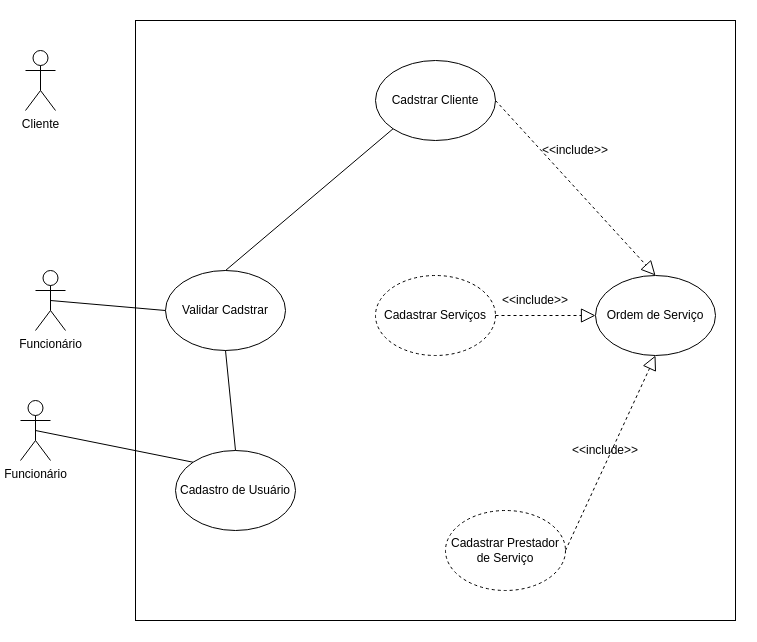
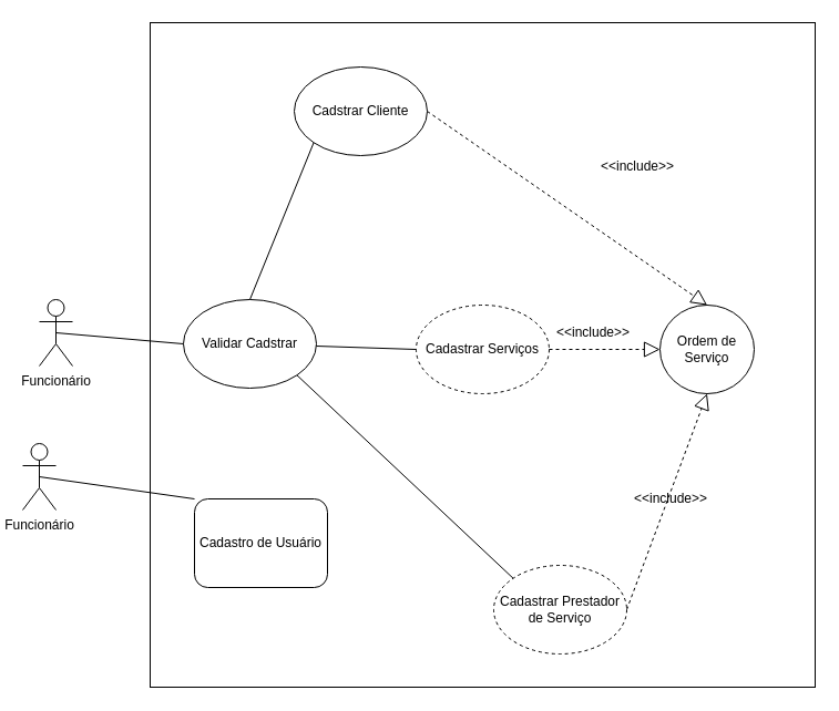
  <mxCell id="0" />
  <mxCell id="1" parent="0" />
  <mxCell id="2" value="" style="whiteSpace=wrap;html=1;aspect=fixed;" parent="1" vertex="1"><mxGeometry x="135" y="20" width="600" height="600" as="geometry" /></mxCell>
  <mxCell id="3" value="Funcionário" style="shape=umlActor;verticalLabelPosition=bottom;labelBackgroundColor=#ffffff;verticalAlign=top;html=1;outlineConnect=0;" parent="1" vertex="1"><mxGeometry x="35" y="270" width="30" height="60" as="geometry" /></mxCell>
- <mxCell id="4" value="Cliente" style="shape=umlActor;verticalLabelPosition=bottom;labelBackgroundColor=#ffffff;verticalAlign=top;html=1;outlineConnect=0;" parent="1" vertex="1"><mxGeometry x="25" y="50" width="30" height="60" as="geometry" /></mxCell>
  <mxCell id="5" value="Validar Cadstrar" style="ellipse;whiteSpace=wrap;html=1;" parent="1" vertex="1"><mxGeometry x="165" y="270" width="120" height="80" as="geometry" /></mxCell>
- <mxCell id="6" value="Cadstrar Cliente" style="ellipse;whiteSpace=wrap;html=1;" parent="1" vertex="1"><mxGeometry x="375" y="60" width="120" height="80" as="geometry" /></mxCell>
+ <mxCell id="6" value="Cadstrar Cliente" style="ellipse;whiteSpace=wrap;html=1;" parent="1" vertex="1"><mxGeometry x="265" y="60" width="120" height="80" as="geometry" /></mxCell>
  <mxCell id="7" value="Cadastrar Prestador de Serviço" style="ellipse;whiteSpace=wrap;html=1;dashed=1;" parent="1" vertex="1"><mxGeometry x="445" y="510" width="120" height="80" as="geometry" /></mxCell>
  <mxCell id="8" value="Cadastrar Serviços" style="ellipse;whiteSpace=wrap;html=1;dashed=1;" parent="1" vertex="1"><mxGeometry x="375" y="275" width="120" height="80" as="geometry" /></mxCell>
- <mxCell id="9" value="Ordem de Serviço" style="ellipse;whiteSpace=wrap;html=1;" parent="1" vertex="1"><mxGeometry x="595" y="275" width="120" height="80" as="geometry" /></mxCell>
+ <mxCell id="9" value="Ordem de Serviço" style="ellipse;whiteSpace=wrap;html=1;" parent="1" vertex="1"><mxGeometry x="595" y="275" width="85" height="80" as="geometry" /></mxCell>
  <mxCell id="10" value="" style="endArrow=none;html=1;exitX=0.5;exitY=0.5;exitDx=0;exitDy=0;exitPerimeter=0;entryX=0;entryY=0.5;entryDx=0;entryDy=0;" parent="1" source="3" target="5" edge="1"><mxGeometry width="50" height="50" relative="1" as="geometry"><mxPoint x="-5" y="670" as="sourcePoint" /><mxPoint x="45" y="620" as="targetPoint" /></mxGeometry></mxCell>
  <mxCell id="11" value="" style="endArrow=none;html=1;exitX=0.5;exitY=0;exitDx=0;exitDy=0;entryX=0;entryY=1;entryDx=0;entryDy=0;" parent="1" source="5" target="6" edge="1"><mxGeometry width="50" height="50" relative="1" as="geometry"><mxPoint x="-5" y="670" as="sourcePoint" /><mxPoint x="45" y="620" as="targetPoint" /></mxGeometry></mxCell>
+ <mxCell id="12" value="" style="endArrow=none;html=1;exitX=1;exitY=1;exitDx=0;exitDy=0;entryX=0;entryY=0;entryDx=0;entryDy=0;" parent="1" source="5" target="7" edge="1"><mxGeometry width="50" height="50" relative="1" as="geometry"><mxPoint x="-5" y="670" as="sourcePoint" /><mxPoint x="45" y="620" as="targetPoint" /></mxGeometry></mxCell>
+ <mxCell id="13" value="" style="endArrow=none;html=1;entryX=0;entryY=0.5;entryDx=0;entryDy=0;" parent="1" source="5" target="8" edge="1"><mxGeometry width="50" height="50" relative="1" as="geometry"><mxPoint x="-5" y="670" as="sourcePoint" /><mxPoint x="45" y="620" as="targetPoint" /></mxGeometry></mxCell>
  <mxCell id="14" value="" style="endArrow=block;dashed=1;endFill=0;endSize=12;html=1;exitX=1;exitY=0.5;exitDx=0;exitDy=0;entryX=0.5;entryY=0;entryDx=0;entryDy=0;" parent="1" source="6" target="9" edge="1"><mxGeometry width="160" relative="1" as="geometry"><mxPoint x="-5" y="620" as="sourcePoint" /><mxPoint x="155" y="620" as="targetPoint" /></mxGeometry></mxCell>
  <mxCell id="15" value="" style="endArrow=block;dashed=1;endFill=0;endSize=12;html=1;exitX=1;exitY=0.5;exitDx=0;exitDy=0;entryX=0;entryY=0.5;entryDx=0;entryDy=0;" parent="1" source="8" target="9" edge="1"><mxGeometry width="160" relative="1" as="geometry"><mxPoint x="495" y="460" as="sourcePoint" /><mxPoint x="655" y="460" as="targetPoint" /></mxGeometry></mxCell>
  <mxCell id="16" value="" style="endArrow=block;dashed=1;endFill=0;endSize=12;html=1;exitX=1;exitY=0.5;exitDx=0;exitDy=0;entryX=0.5;entryY=1;entryDx=0;entryDy=0;" parent="1" source="7" target="9" edge="1"><mxGeometry width="160" relative="1" as="geometry"><mxPoint x="535" y="480" as="sourcePoint" /><mxPoint x="695" y="480" as="targetPoint" /></mxGeometry></mxCell>
  <mxCell id="17" value="&amp;lt;&amp;lt;include&amp;gt;&amp;gt;" style="text;html=1;strokeColor=none;fillColor=none;align=center;verticalAlign=middle;whiteSpace=wrap;rounded=0;" parent="1" vertex="1"><mxGeometry x="555" y="140" width="40" height="20" as="geometry" /></mxCell>
  <mxCell id="18" value="&amp;lt;&amp;lt;include&amp;gt;&amp;gt;" style="text;html=1;strokeColor=none;fillColor=none;align=center;verticalAlign=middle;whiteSpace=wrap;rounded=0;" parent="1" vertex="1"><mxGeometry x="515" y="290" width="40" height="20" as="geometry" /></mxCell>
  <mxCell id="19" value="&amp;lt;&amp;lt;include&amp;gt;&amp;gt;" style="text;html=1;strokeColor=none;fillColor=none;align=center;verticalAlign=middle;whiteSpace=wrap;rounded=0;" parent="1" vertex="1"><mxGeometry x="585" y="440" width="40" height="20" as="geometry" /></mxCell>
- <mxCell id="20" value="Cadastro de Usuário" style="ellipse;whiteSpace=wrap;html=1;" parent="1" vertex="1"><mxGeometry x="175" y="450" width="120" height="80" as="geometry" /></mxCell>
- <mxCell id="21" value="" style="endArrow=none;html=1;exitX=0.5;exitY=1;exitDx=0;exitDy=0;entryX=0.5;entryY=0;entryDx=0;entryDy=0;" parent="1" source="5" target="20" edge="1"><mxGeometry width="50" height="50" relative="1" as="geometry"><mxPoint x="65" y="630" as="sourcePoint" /><mxPoint x="45" y="640" as="targetPoint" /></mxGeometry></mxCell>
+ <mxCell id="20" value="Cadastro de Usuário" style="whiteSpace=wrap;html=1;rounded=1;" parent="1" vertex="1"><mxGeometry x="175" y="450" width="120" height="80" as="geometry" /></mxCell>
  <mxCell id="22" value="" style="endArrow=none;html=1;entryX=0;entryY=0;entryDx=0;entryDy=0;exitX=0.5;exitY=0.5;exitDx=0;exitDy=0;exitPerimeter=0;" parent="1" source="23" target="20" edge="1"><mxGeometry width="50" height="50" relative="1" as="geometry"><mxPoint x="45" y="470" as="sourcePoint" /><mxPoint x="95" y="420" as="targetPoint" /></mxGeometry></mxCell>
  <mxCell id="23" value="Funcionário" style="shape=umlActor;verticalLabelPosition=bottom;labelBackgroundColor=#ffffff;verticalAlign=top;html=1;outlineConnect=0;" parent="1" vertex="1"><mxGeometry x="20" y="400" width="30" height="60" as="geometry" /></mxCell>
